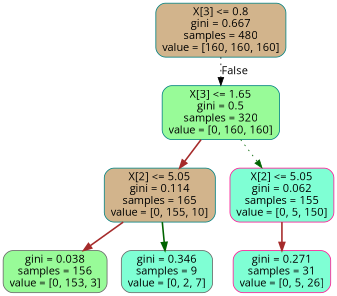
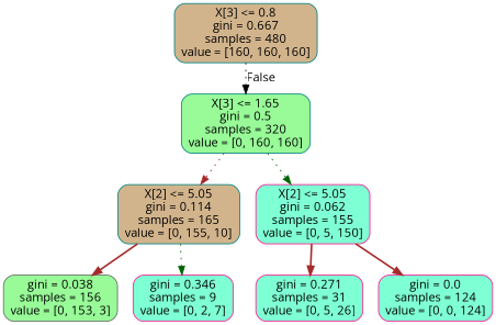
  digraph {
    fontname="Open Sans"
    node [color=teal fillcolor=aquamarine fontname="Open Sans" shape=box style="filled, rounded"]
    edge [color=brown fontname="Open Sans" style=bold]
    n1 [fillcolor=tan label="X[3] <= 0.8\ngini = 0.667\nsamples = 480\nvalue = [160, 160, 160]"]
    n2 [fillcolor=palegreen label="X[3] <= 1.65\ngini = 0.5\nsamples = 320\nvalue = [0, 160, 160]"]
    n3 [fillcolor=tan label="X[2] <= 5.05\ngini = 0.114\nsamples = 165\nvalue = [0, 155, 10]"]
    n4 [color=deeppink label="X[2] <= 5.05\ngini = 0.062\nsamples = 155\nvalue = [0, 5, 150]"]
    n5 [color=gray40 fillcolor=palegreen label="gini = 0.038\nsamples = 156\nvalue = [0, 153, 3]"]
-   n6 [color=gray40 label="gini = 0.346\nsamples = 9\nvalue = [0, 2, 7]"]
+   n6 [color=deeppink label="gini = 0.346\nsamples = 9\nvalue = [0, 2, 7]"]
    n7 [color=deeppink label="gini = 0.271\nsamples = 31\nvalue = [0, 5, 26]"]
+   n8 [color=deeppink label="gini = 0.0\nsamples = 124\nvalue = [0, 0, 124]"]
    n1 -> n2 [color=black headlabel=False labelangle=-45 labeldistance=2.5 style=dotted]
-   n2 -> n3
+   n2 -> n3 [style=dotted]
    n2 -> n4 [color=darkgreen style=dotted]
    n3 -> n5
-   n3 -> n6 [color=darkgreen]
+   n3 -> n6 [color=darkgreen style=dotted]
    n4 -> n7
+   n4 -> n8
  }
